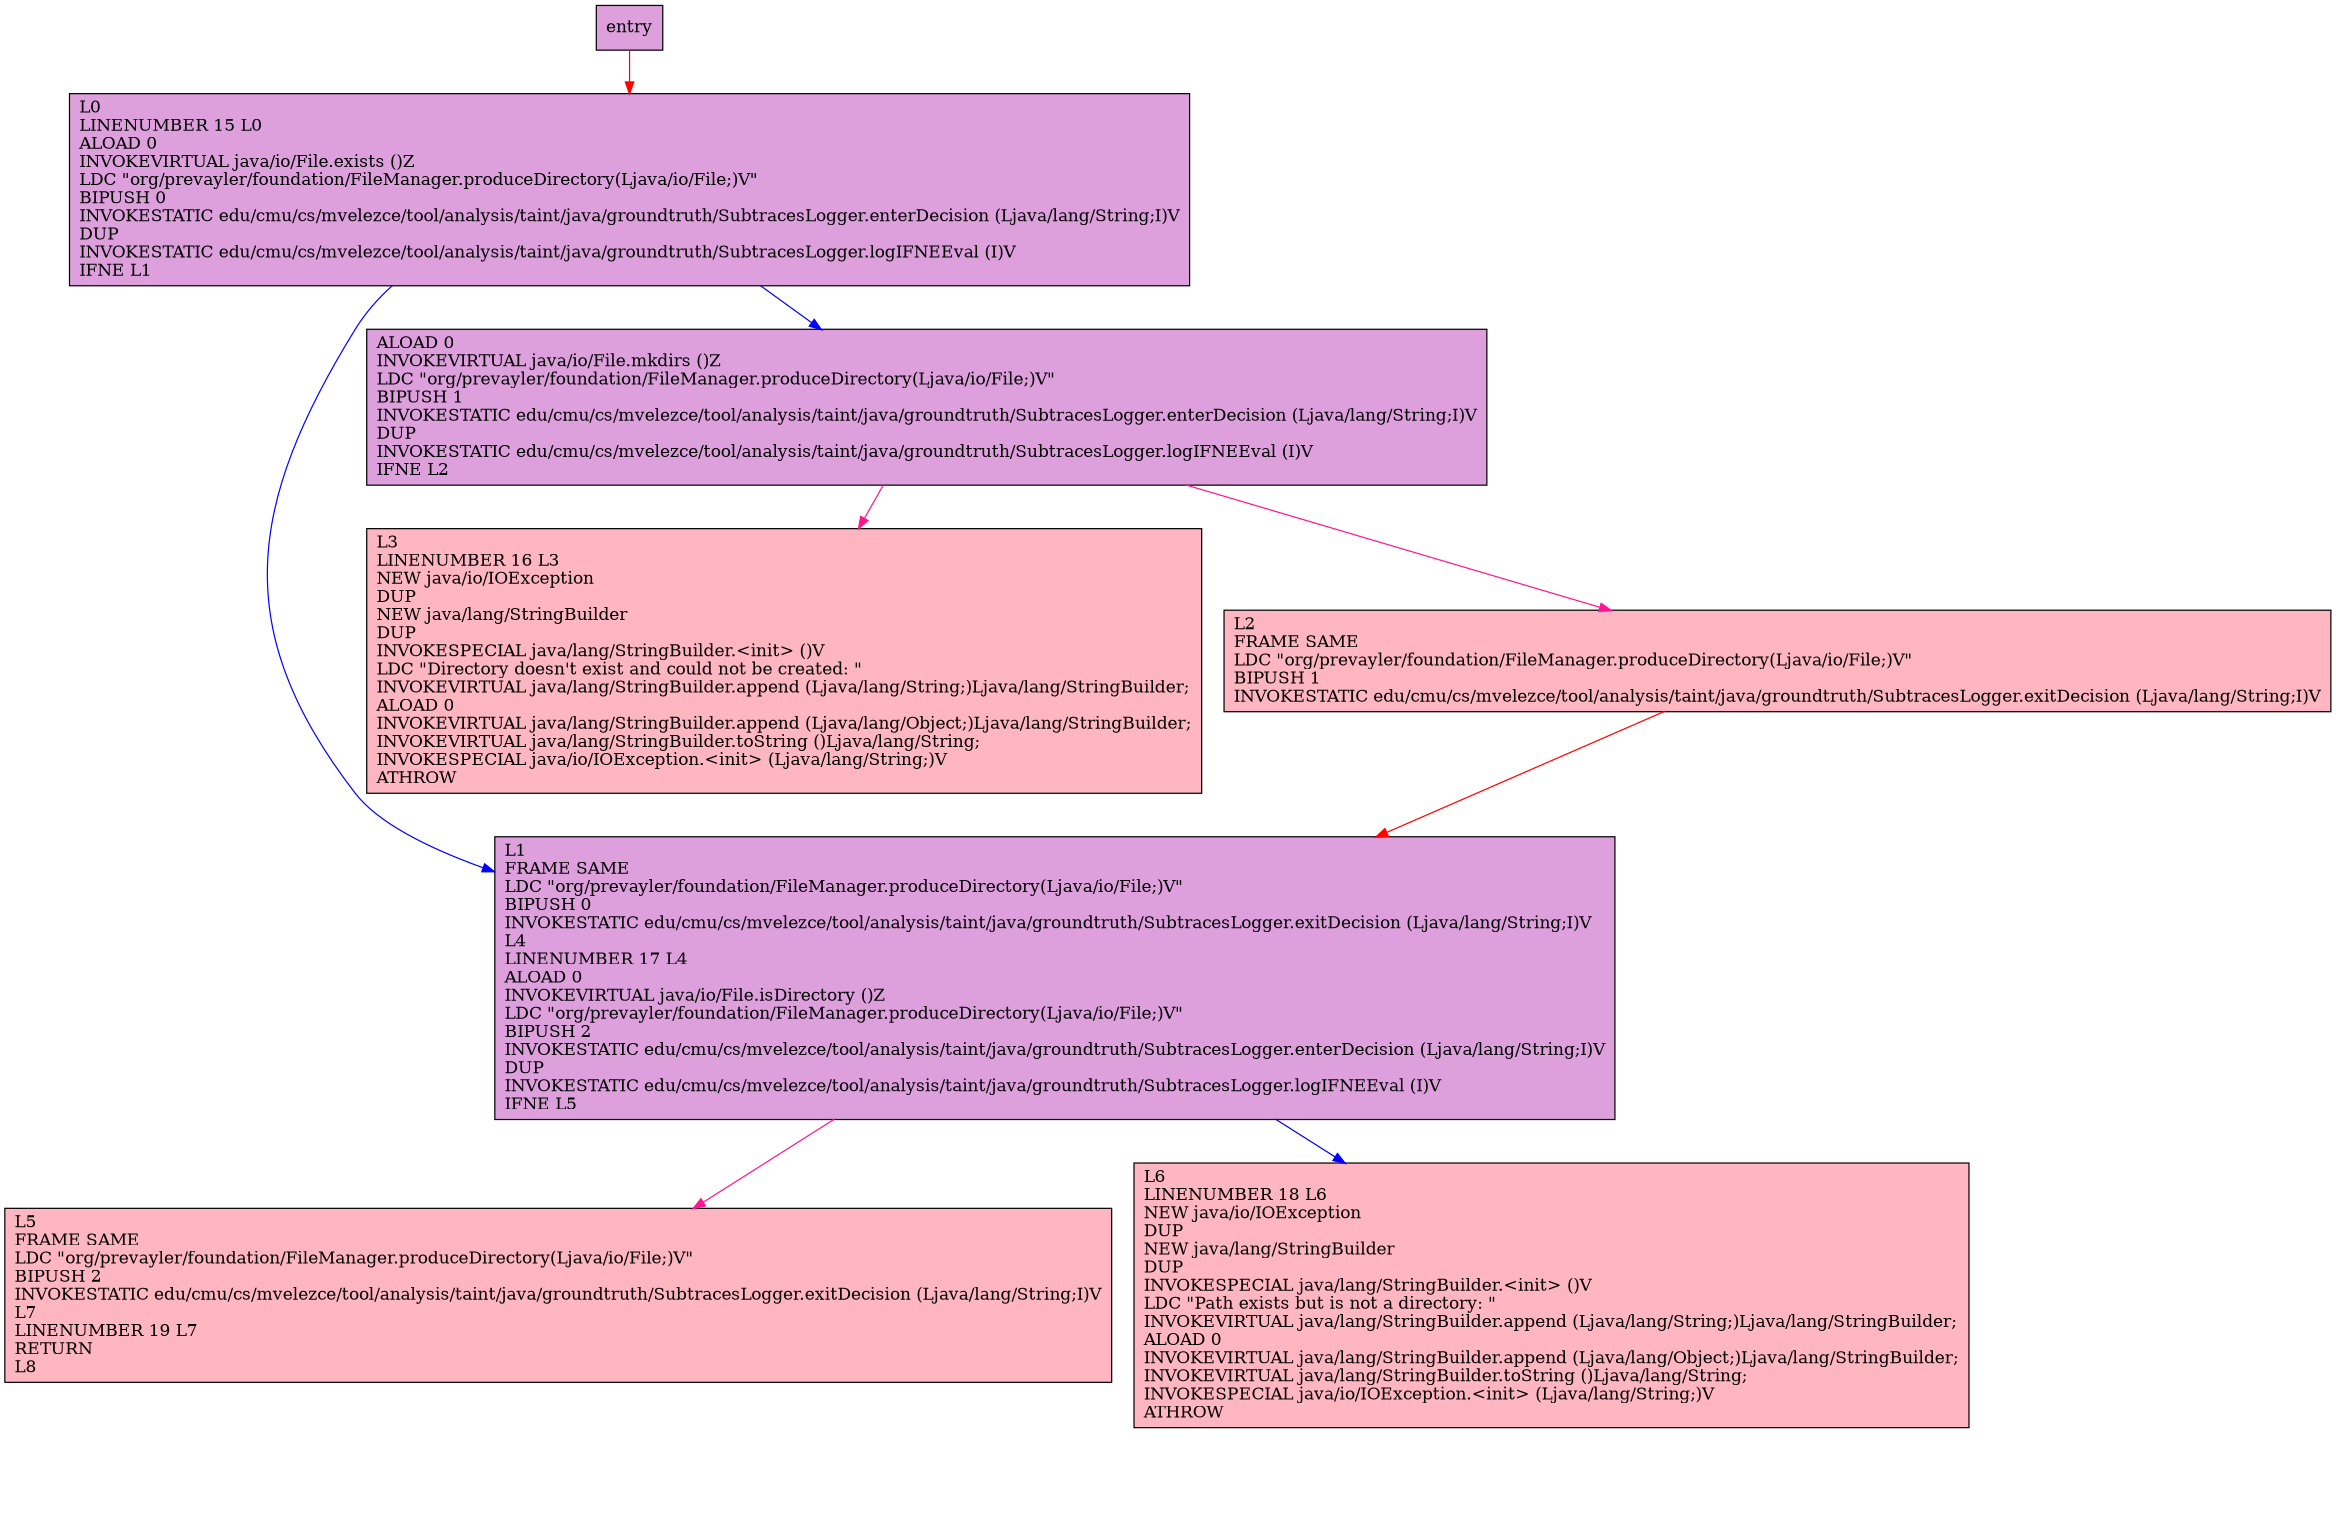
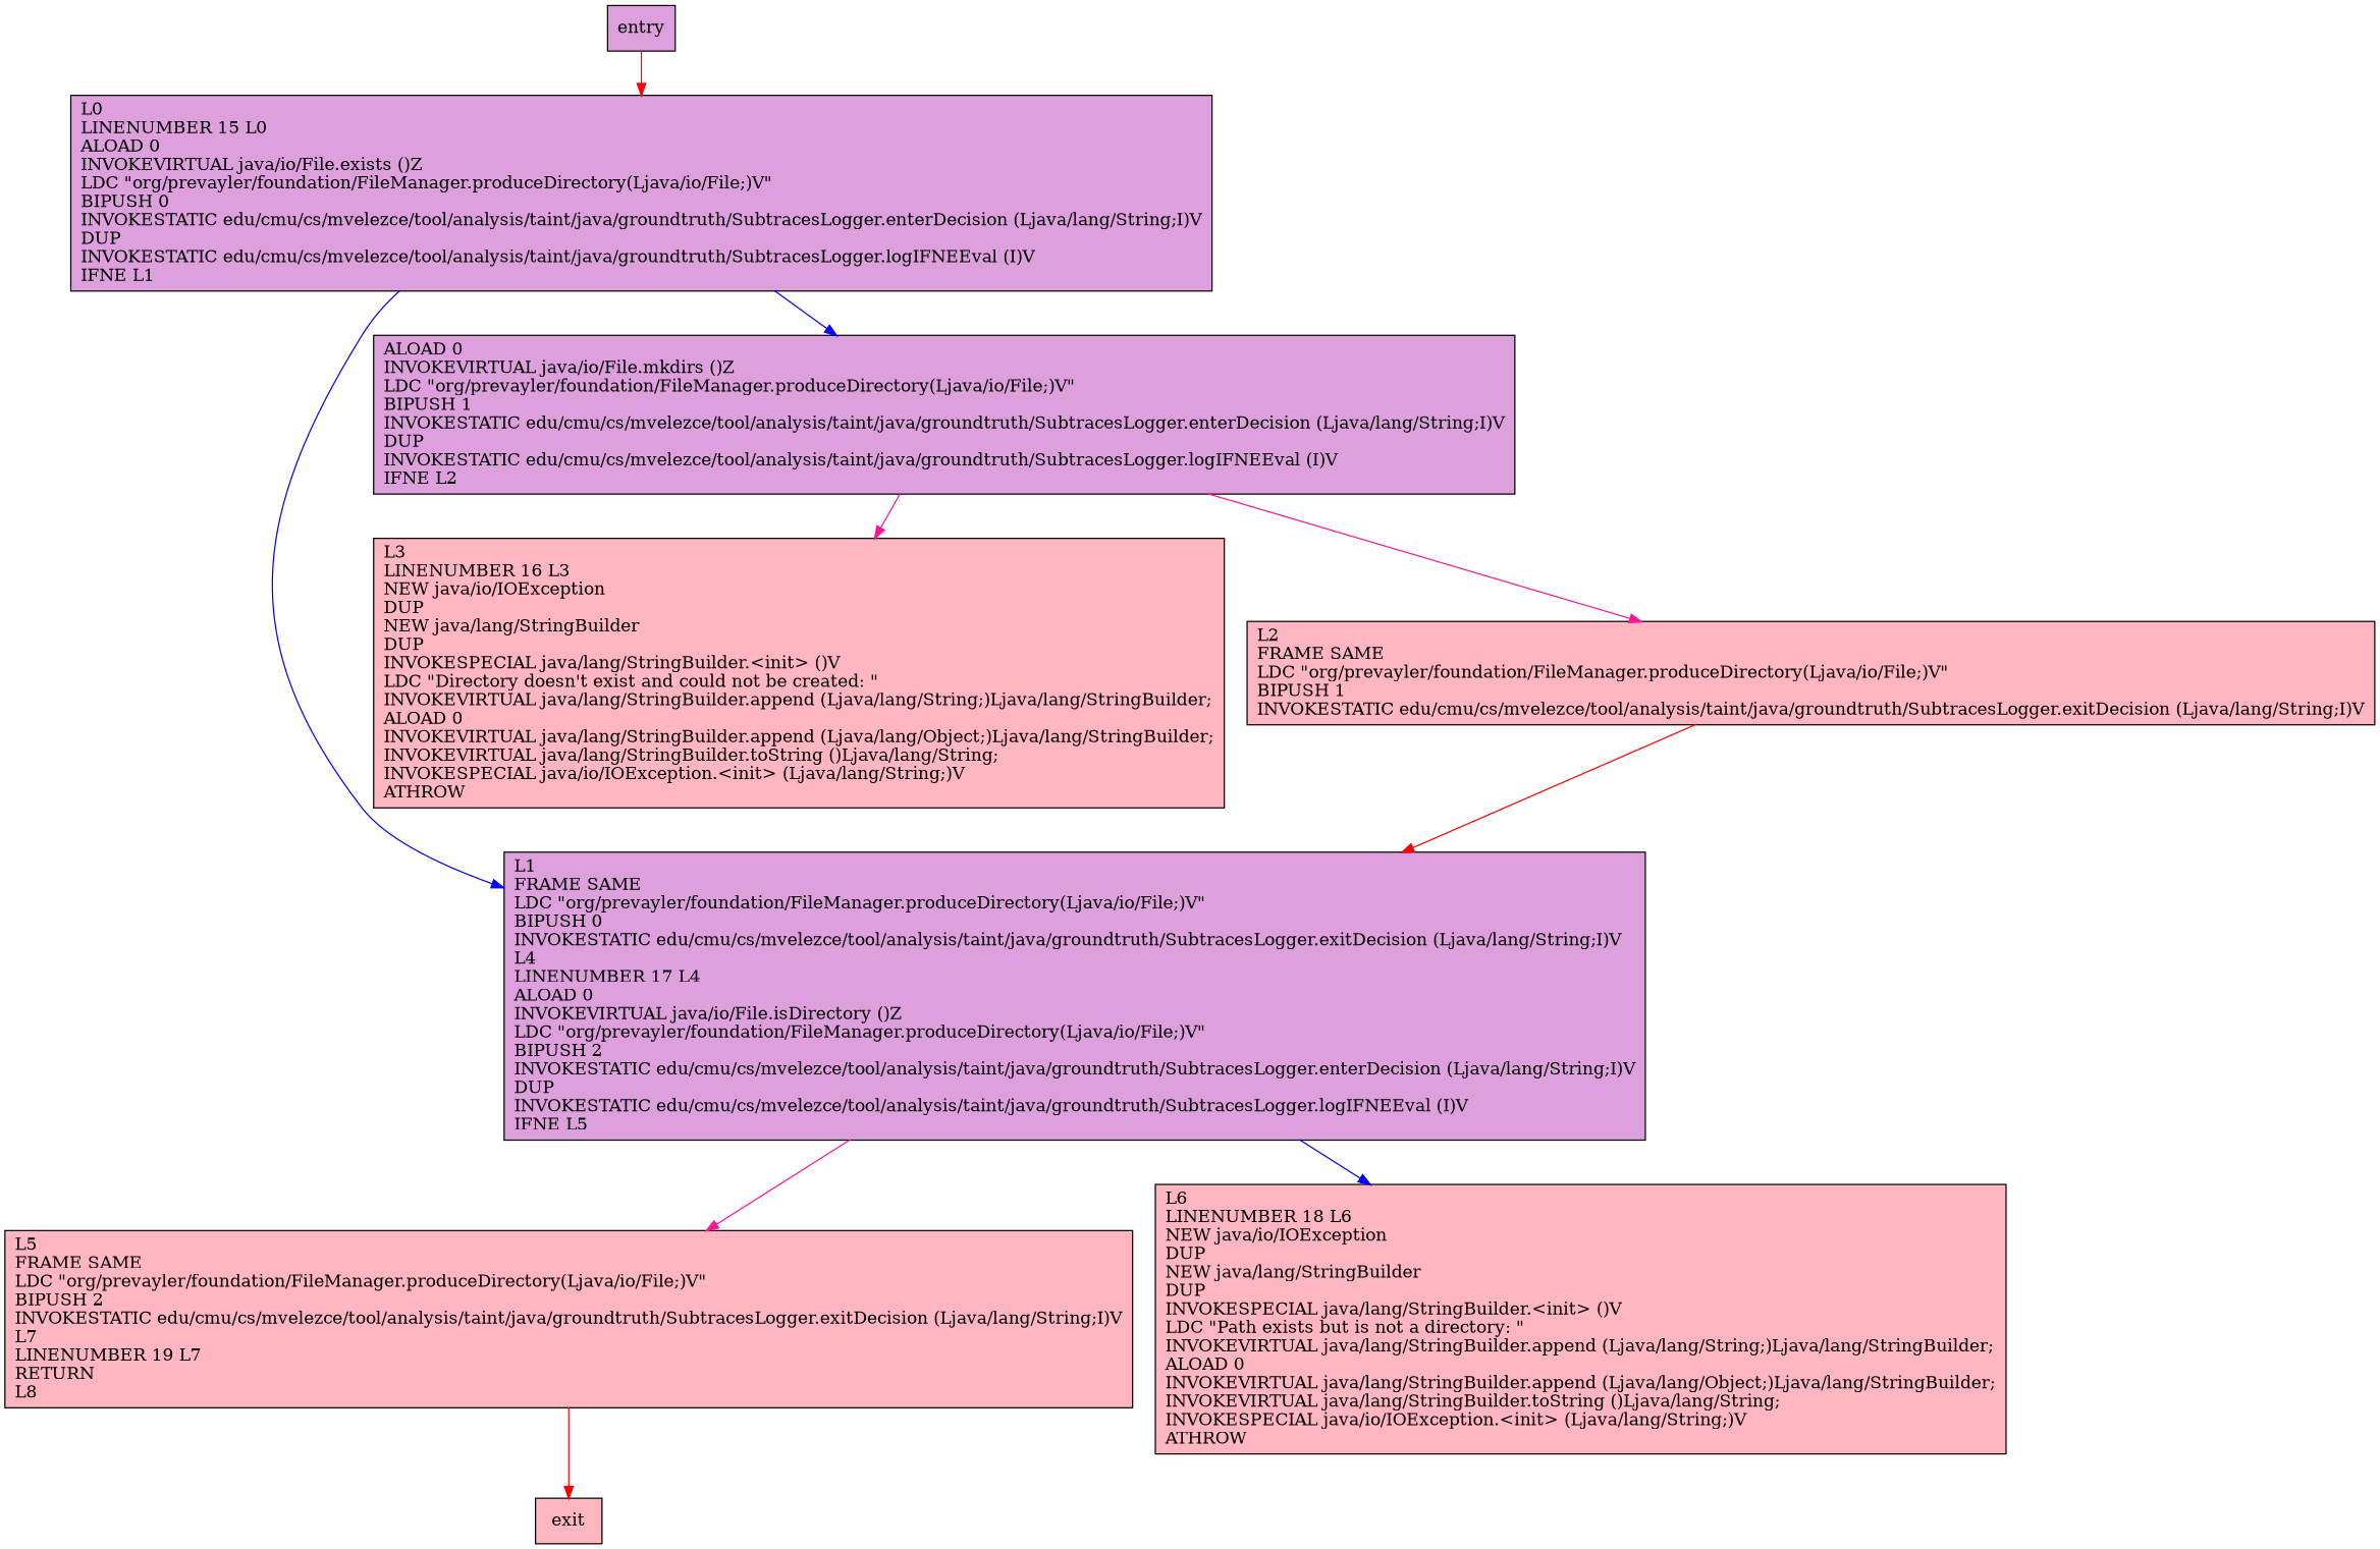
  digraph {
    node [shape=record style=filled fillcolor=lightpink]
    edge [color=deeppink]
    n1 [label="L1\lFRAME SAME\lLDC \"org/prevayler/foundation/FileManager.produceDirectory(Ljava/io/File;)V\"\lBIPUSH 0\lINVOKESTATIC edu/cmu/cs/mvelezce/tool/analysis/taint/java/groundtruth/SubtracesLogger.exitDecision (Ljava/lang/String;I)V\lL4\lLINENUMBER 17 L4\lALOAD 0\lINVOKEVIRTUAL java/io/File.isDirectory ()Z\lLDC \"org/prevayler/foundation/FileManager.produceDirectory(Ljava/io/File;)V\"\lBIPUSH 2\lINVOKESTATIC edu/cmu/cs/mvelezce/tool/analysis/taint/java/groundtruth/SubtracesLogger.enterDecision (Ljava/lang/String;I)V\lDUP\lINVOKESTATIC edu/cmu/cs/mvelezce/tool/analysis/taint/java/groundtruth/SubtracesLogger.logIFNEEval (I)V\lIFNE L5\l" fillcolor=plum]
    n2 [label="L5\lFRAME SAME\lLDC \"org/prevayler/foundation/FileManager.produceDirectory(Ljava/io/File;)V\"\lBIPUSH 2\lINVOKESTATIC edu/cmu/cs/mvelezce/tool/analysis/taint/java/groundtruth/SubtracesLogger.exitDecision (Ljava/lang/String;I)V\lL7\lLINENUMBER 19 L7\lRETURN\lL8\l"]
    n3 [label="L6\lLINENUMBER 18 L6\lNEW java/io/IOException\lDUP\lNEW java/lang/StringBuilder\lDUP\lINVOKESPECIAL java/lang/StringBuilder.\<init\> ()V\lLDC \"Path exists but is not a directory: \"\lINVOKEVIRTUAL java/lang/StringBuilder.append (Ljava/lang/String;)Ljava/lang/StringBuilder;\lALOAD 0\lINVOKEVIRTUAL java/lang/StringBuilder.append (Ljava/lang/Object;)Ljava/lang/StringBuilder;\lINVOKEVIRTUAL java/lang/StringBuilder.toString ()Ljava/lang/String;\lINVOKESPECIAL java/io/IOException.\<init\> (Ljava/lang/String;)V\lATHROW\l"]
    n4 [label="L0\lLINENUMBER 15 L0\lALOAD 0\lINVOKEVIRTUAL java/io/File.exists ()Z\lLDC \"org/prevayler/foundation/FileManager.produceDirectory(Ljava/io/File;)V\"\lBIPUSH 0\lINVOKESTATIC edu/cmu/cs/mvelezce/tool/analysis/taint/java/groundtruth/SubtracesLogger.enterDecision (Ljava/lang/String;I)V\lDUP\lINVOKESTATIC edu/cmu/cs/mvelezce/tool/analysis/taint/java/groundtruth/SubtracesLogger.logIFNEEval (I)V\lIFNE L1\l" fillcolor=plum]
    n5 [label="ALOAD 0\lINVOKEVIRTUAL java/io/File.mkdirs ()Z\lLDC \"org/prevayler/foundation/FileManager.produceDirectory(Ljava/io/File;)V\"\lBIPUSH 1\lINVOKESTATIC edu/cmu/cs/mvelezce/tool/analysis/taint/java/groundtruth/SubtracesLogger.enterDecision (Ljava/lang/String;I)V\lDUP\lINVOKESTATIC edu/cmu/cs/mvelezce/tool/analysis/taint/java/groundtruth/SubtracesLogger.logIFNEEval (I)V\lIFNE L2\l" fillcolor=plum]
    n6 [label="L3\lLINENUMBER 16 L3\lNEW java/io/IOException\lDUP\lNEW java/lang/StringBuilder\lDUP\lINVOKESPECIAL java/lang/StringBuilder.\<init\> ()V\lLDC \"Directory doesn't exist and could not be created: \"\lINVOKEVIRTUAL java/lang/StringBuilder.append (Ljava/lang/String;)Ljava/lang/StringBuilder;\lALOAD 0\lINVOKEVIRTUAL java/lang/StringBuilder.append (Ljava/lang/Object;)Ljava/lang/StringBuilder;\lINVOKEVIRTUAL java/lang/StringBuilder.toString ()Ljava/lang/String;\lINVOKESPECIAL java/io/IOException.\<init\> (Ljava/lang/String;)V\lATHROW\l"]
    n7 [label="L2\lFRAME SAME\lLDC \"org/prevayler/foundation/FileManager.produceDirectory(Ljava/io/File;)V\"\lBIPUSH 1\lINVOKESTATIC edu/cmu/cs/mvelezce/tool/analysis/taint/java/groundtruth/SubtracesLogger.exitDecision (Ljava/lang/String;I)V\l"]
+   exit
    entry [fillcolor=plum]
    n1 -> n2
    n1 -> n3 [color=blue]
+   n2 -> exit [color=red]
    n4 -> n1 [color=blue]
    n4 -> n5 [color=blue]
    n5 -> n6
    n5 -> n7
    n7 -> n1 [color=red]
    entry -> n4 [color=red]
  }
